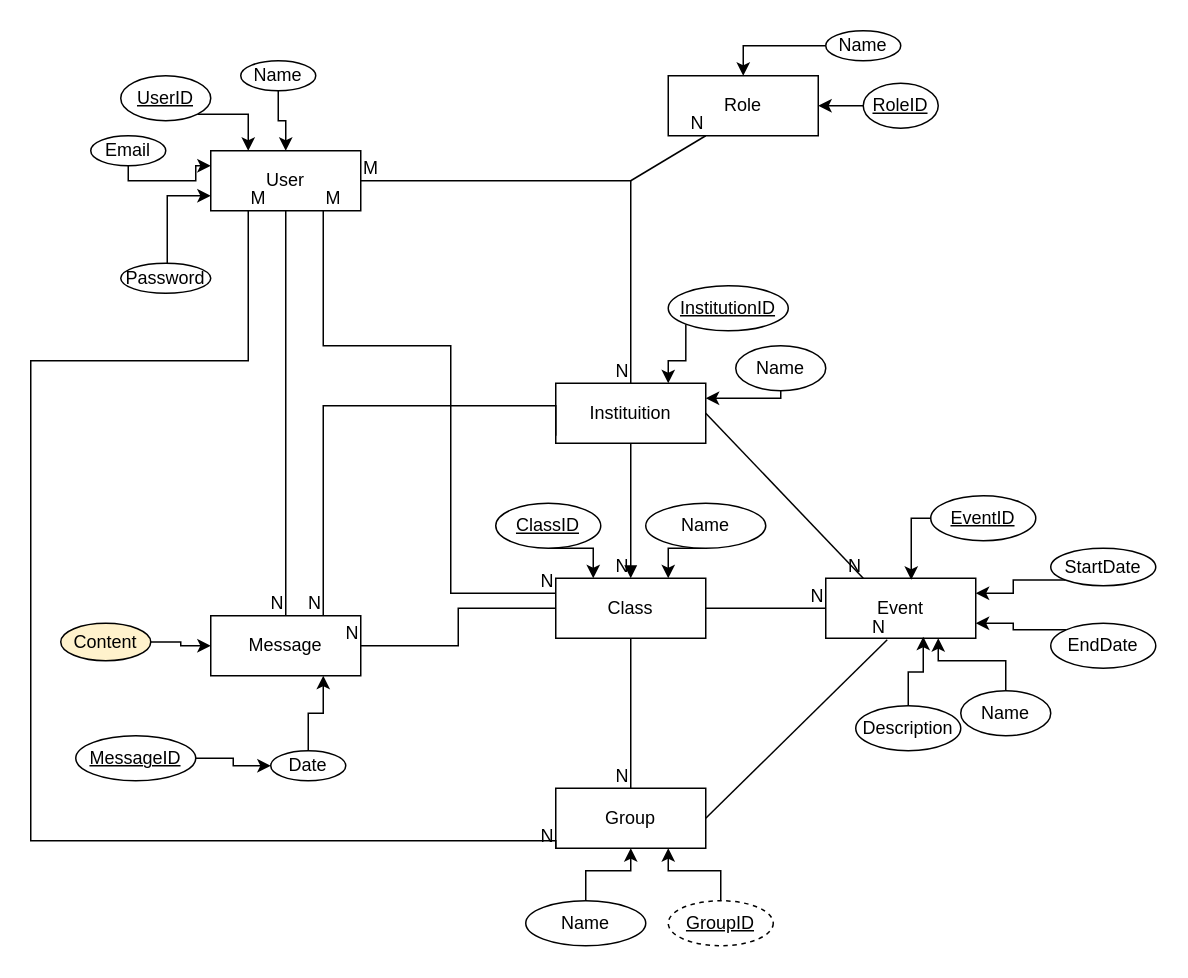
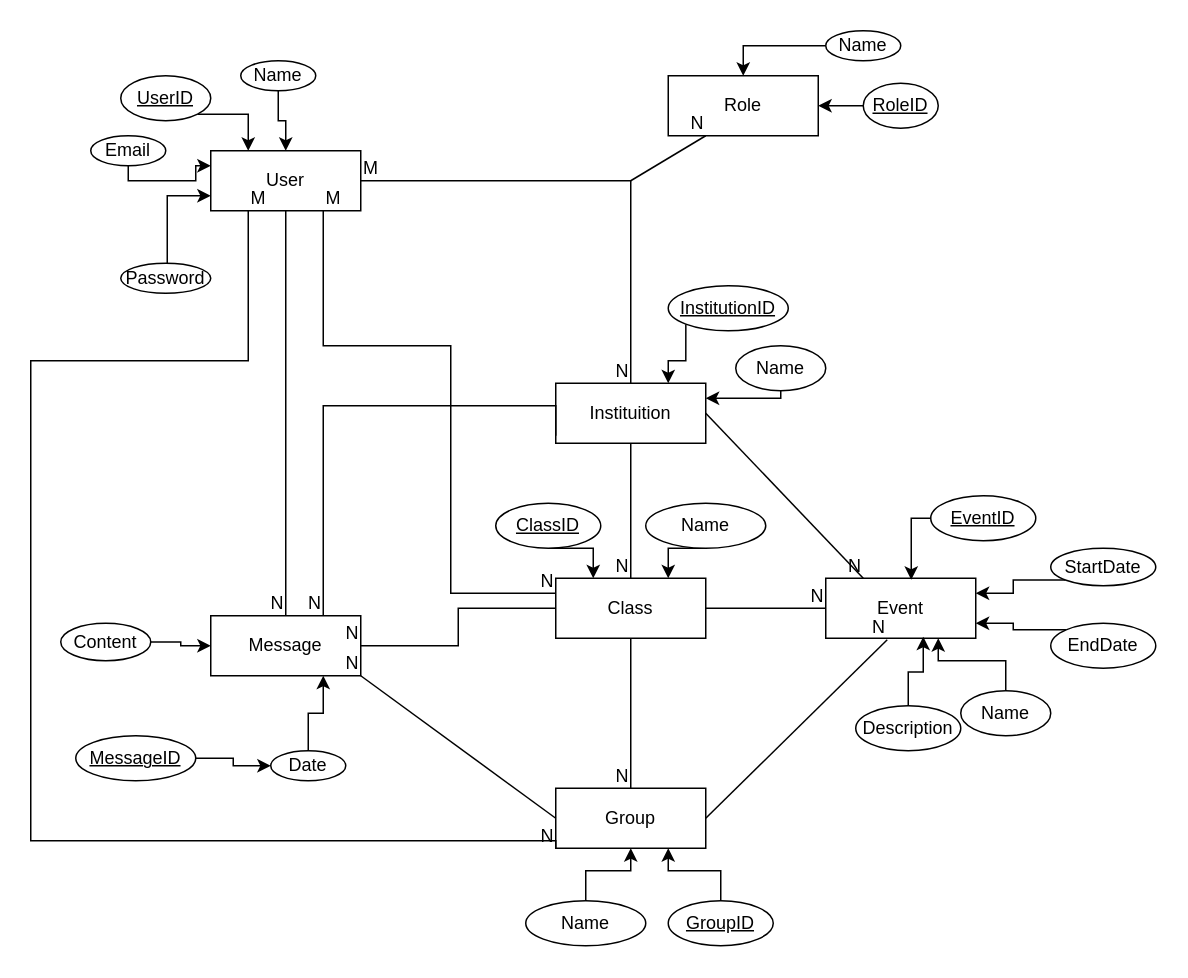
  <mxCell id="0" />
  <mxCell id="1" parent="0" />
  <mxCell id="2" value="User" style="whiteSpace=wrap;html=1;align=center;" vertex="1" parent="1"><mxGeometry x="140" y="100" width="100" height="40" as="geometry" /></mxCell>
  <mxCell id="3" value="Group" style="whiteSpace=wrap;html=1;align=center;" vertex="1" parent="1"><mxGeometry x="370" y="525" width="100" height="40" as="geometry" /></mxCell>
  <mxCell id="4" value="Event" style="whiteSpace=wrap;html=1;align=center;" vertex="1" parent="1"><mxGeometry x="550" y="385" width="100" height="40" as="geometry" /></mxCell>
  <mxCell id="5" value="Instituition" style="whiteSpace=wrap;html=1;align=center;" vertex="1" parent="1"><mxGeometry x="370" y="255" width="100" height="40" as="geometry" /></mxCell>
  <mxCell id="6" style="edgeStyle=orthogonalEdgeStyle;rounded=0;orthogonalLoop=1;jettySize=auto;html=1;exitX=1;exitY=1;exitDx=0;exitDy=0;entryX=0.25;entryY=0;entryDx=0;entryDy=0;" edge="1" parent="1" source="7" target="2"><mxGeometry relative="1" as="geometry"><Array as="points"><mxPoint x="165" y="76" /></Array></mxGeometry></mxCell>
  <mxCell id="7" value="UserID" style="ellipse;whiteSpace=wrap;html=1;align=center;fontStyle=4;" vertex="1" parent="1"><mxGeometry x="80" y="50" width="60" height="30" as="geometry" /></mxCell>
  <mxCell id="8" style="edgeStyle=orthogonalEdgeStyle;rounded=0;orthogonalLoop=1;jettySize=auto;html=1;exitX=0;exitY=1;exitDx=0;exitDy=0;entryX=0.75;entryY=0;entryDx=0;entryDy=0;" edge="1" parent="1" source="9" target="5"><mxGeometry relative="1" as="geometry" /></mxCell>
  <mxCell id="9" value="InstitutionID" style="ellipse;whiteSpace=wrap;html=1;align=center;fontStyle=4;" vertex="1" parent="1"><mxGeometry x="445" y="190" width="80" height="30" as="geometry" /></mxCell>
  <mxCell id="10" style="edgeStyle=orthogonalEdgeStyle;rounded=0;orthogonalLoop=1;jettySize=auto;html=1;exitX=0.5;exitY=1;exitDx=0;exitDy=0;entryX=1;entryY=0.25;entryDx=0;entryDy=0;" edge="1" parent="1" source="11" target="5"><mxGeometry relative="1" as="geometry"><Array as="points"><mxPoint x="520" y="265" /></Array></mxGeometry></mxCell>
  <mxCell id="11" value="Name" style="ellipse;whiteSpace=wrap;html=1;align=center;" vertex="1" parent="1"><mxGeometry x="490" y="230" width="60" height="30" as="geometry" /></mxCell>
  <mxCell id="12" style="edgeStyle=orthogonalEdgeStyle;rounded=0;orthogonalLoop=1;jettySize=auto;html=1;exitX=1;exitY=0;exitDx=0;exitDy=0;entryX=0;entryY=0.75;entryDx=0;entryDy=0;" edge="1" parent="1" source="13" target="2"><mxGeometry relative="1" as="geometry"><Array as="points"><mxPoint x="111" y="130" /></Array></mxGeometry></mxCell>
  <mxCell id="13" value="Password" style="ellipse;whiteSpace=wrap;html=1;align=center;" vertex="1" parent="1"><mxGeometry x="80" y="175" width="60" height="20" as="geometry" /></mxCell>
  <mxCell id="14" style="edgeStyle=orthogonalEdgeStyle;rounded=0;orthogonalLoop=1;jettySize=auto;html=1;exitX=0.5;exitY=1;exitDx=0;exitDy=0;entryX=0;entryY=0.25;entryDx=0;entryDy=0;" edge="1" parent="1" source="15" target="2"><mxGeometry relative="1" as="geometry"><Array as="points"><mxPoint x="85" y="120" /><mxPoint x="130" y="120" /><mxPoint x="130" y="110" /></Array></mxGeometry></mxCell>
  <mxCell id="15" value="Email" style="ellipse;whiteSpace=wrap;html=1;align=center;" vertex="1" parent="1"><mxGeometry x="60" y="90" width="50" height="20" as="geometry" /></mxCell>
  <mxCell id="16" style="edgeStyle=orthogonalEdgeStyle;rounded=0;orthogonalLoop=1;jettySize=auto;html=1;exitX=0.5;exitY=1;exitDx=0;exitDy=0;" edge="1" parent="1" source="17" target="2"><mxGeometry relative="1" as="geometry" /></mxCell>
  <mxCell id="17" value="Name" style="ellipse;whiteSpace=wrap;html=1;align=center;" vertex="1" parent="1"><mxGeometry x="160" y="40" width="50" height="20" as="geometry" /></mxCell>
  <mxCell id="18" value="" style="endArrow=none;html=1;rounded=0;entryX=0.5;entryY=0;entryDx=0;entryDy=0;" edge="1" parent="1" target="5"><mxGeometry relative="1" as="geometry"><mxPoint x="240" y="120" as="sourcePoint" /><mxPoint x="370" y="120" as="targetPoint" /><Array as="points"><mxPoint x="420" y="120" /></Array></mxGeometry></mxCell>
  <mxCell id="19" value="M" style="resizable=0;html=1;whiteSpace=wrap;align=left;verticalAlign=bottom;" connectable="0" vertex="1" parent="18"><mxGeometry x="-1" relative="1" as="geometry" /></mxCell>
  <mxCell id="20" value="N" style="resizable=0;html=1;whiteSpace=wrap;align=right;verticalAlign=bottom;" connectable="0" vertex="1" parent="18"><mxGeometry x="1" relative="1" as="geometry" /></mxCell>
  <mxCell id="21" style="edgeStyle=orthogonalEdgeStyle;rounded=0;orthogonalLoop=1;jettySize=auto;html=1;exitX=0.5;exitY=0;exitDx=0;exitDy=0;entryX=0.5;entryY=1;entryDx=0;entryDy=0;" edge="1" parent="1" source="22" target="3"><mxGeometry relative="1" as="geometry" /></mxCell>
  <mxCell id="22" value="Name" style="ellipse;whiteSpace=wrap;html=1;align=center;" vertex="1" parent="1"><mxGeometry x="350" y="600" width="80" height="30" as="geometry" /></mxCell>
  <mxCell id="23" style="edgeStyle=orthogonalEdgeStyle;rounded=0;orthogonalLoop=1;jettySize=auto;html=1;exitX=0.5;exitY=0;exitDx=0;exitDy=0;entryX=0.75;entryY=1;entryDx=0;entryDy=0;" edge="1" parent="1" source="24" target="3"><mxGeometry relative="1" as="geometry" /></mxCell>
- <mxCell id="24" value="GroupID" style="ellipse;whiteSpace=wrap;html=1;align=center;fontStyle=4;dashed=1;" vertex="1" parent="1"><mxGeometry x="445" y="600" width="70" height="30" as="geometry" /></mxCell>
+ <mxCell id="24" value="GroupID" style="ellipse;whiteSpace=wrap;html=1;align=center;fontStyle=4;" vertex="1" parent="1"><mxGeometry x="445" y="600" width="70" height="30" as="geometry" /></mxCell>
  <mxCell id="25" value="Class" style="whiteSpace=wrap;html=1;align=center;" vertex="1" parent="1"><mxGeometry x="370" y="385" width="100" height="40" as="geometry" /></mxCell>
  <mxCell id="26" value="Message" style="whiteSpace=wrap;html=1;align=center;" vertex="1" parent="1"><mxGeometry x="140" y="410" width="100" height="40" as="geometry" /></mxCell>
  <mxCell id="27" style="edgeStyle=orthogonalEdgeStyle;rounded=0;orthogonalLoop=1;jettySize=auto;html=1;exitX=1;exitY=0.5;exitDx=0;exitDy=0;" edge="1" parent="1" source="28" target="32"><mxGeometry relative="1" as="geometry" /></mxCell>
  <mxCell id="28" value="MessageID" style="ellipse;whiteSpace=wrap;html=1;align=center;fontStyle=4;" vertex="1" parent="1"><mxGeometry x="50" y="490" width="80" height="30" as="geometry" /></mxCell>
  <mxCell id="29" style="edgeStyle=orthogonalEdgeStyle;rounded=0;orthogonalLoop=1;jettySize=auto;html=1;exitX=1;exitY=0.5;exitDx=0;exitDy=0;entryX=0;entryY=0.5;entryDx=0;entryDy=0;" edge="1" parent="1" source="30" target="26"><mxGeometry relative="1" as="geometry" /></mxCell>
- <mxCell id="30" value="Content" style="ellipse;whiteSpace=wrap;html=1;align=center;fillColor=#fff2cc;" vertex="1" parent="1"><mxGeometry x="40" y="415" width="60" height="25" as="geometry" /></mxCell>
+ <mxCell id="30" value="Content" style="ellipse;whiteSpace=wrap;html=1;align=center;" vertex="1" parent="1"><mxGeometry x="40" y="415" width="60" height="25" as="geometry" /></mxCell>
  <mxCell id="31" style="edgeStyle=orthogonalEdgeStyle;rounded=0;orthogonalLoop=1;jettySize=auto;html=1;exitX=0.5;exitY=0;exitDx=0;exitDy=0;entryX=0.75;entryY=1;entryDx=0;entryDy=0;" edge="1" parent="1" source="32" target="26"><mxGeometry relative="1" as="geometry" /></mxCell>
  <mxCell id="32" value="Date" style="ellipse;whiteSpace=wrap;html=1;align=center;" vertex="1" parent="1"><mxGeometry x="180" y="500" width="50" height="20" as="geometry" /></mxCell>
  <mxCell id="33" value="" style="endArrow=none;html=1;rounded=0;exitX=0;exitY=0.5;exitDx=0;exitDy=0;entryX=1;entryY=0.5;entryDx=0;entryDy=0;edgeStyle=orthogonalEdgeStyle;" edge="1" parent="1" source="25" target="26"><mxGeometry relative="1" as="geometry"><mxPoint x="220" y="280" as="sourcePoint" /><mxPoint x="380" y="280" as="targetPoint" /></mxGeometry></mxCell>
  <mxCell id="34" value="N" style="resizable=0;html=1;whiteSpace=wrap;align=right;verticalAlign=bottom;" connectable="0" vertex="1" parent="33"><mxGeometry x="1" relative="1" as="geometry" /></mxCell>
- <mxCell id="37" value="" style="endArrow=block;html=1;rounded=0;entryX=0.5;entryY=0;entryDx=0;entryDy=0;" edge="1" parent="1" source="5" target="25"><mxGeometry relative="1" as="geometry"><mxPoint x="230" y="465" as="sourcePoint" /><mxPoint x="390" y="465" as="targetPoint" /></mxGeometry></mxCell>
+ <mxCell id="35" value="" style="endArrow=none;html=1;rounded=0;entryX=1;entryY=1;entryDx=0;entryDy=0;exitX=0;exitY=0.5;exitDx=0;exitDy=0;" edge="1" parent="1" source="3" target="26"><mxGeometry relative="1" as="geometry"><mxPoint x="240" y="310" as="sourcePoint" /><mxPoint x="400" y="310" as="targetPoint" /></mxGeometry></mxCell>
+ <mxCell id="36" value="N" style="resizable=0;html=1;whiteSpace=wrap;align=right;verticalAlign=bottom;" connectable="0" vertex="1" parent="35"><mxGeometry x="1" relative="1" as="geometry" /></mxCell>
+ <mxCell id="37" value="" style="endArrow=none;html=1;rounded=0;entryX=0.5;entryY=0;entryDx=0;entryDy=0;" edge="1" parent="1" source="5" target="25"><mxGeometry relative="1" as="geometry"><mxPoint x="230" y="465" as="sourcePoint" /><mxPoint x="390" y="465" as="targetPoint" /></mxGeometry></mxCell>
  <mxCell id="38" value="N" style="resizable=0;html=1;whiteSpace=wrap;align=right;verticalAlign=bottom;" connectable="0" vertex="1" parent="37"><mxGeometry x="1" relative="1" as="geometry" /></mxCell>
  <mxCell id="39" value="" style="endArrow=none;html=1;rounded=0;entryX=0.5;entryY=0;entryDx=0;entryDy=0;exitX=0.5;exitY=1;exitDx=0;exitDy=0;" edge="1" parent="1" source="25" target="3"><mxGeometry relative="1" as="geometry"><mxPoint x="230" y="465" as="sourcePoint" /><mxPoint x="390" y="465" as="targetPoint" /></mxGeometry></mxCell>
  <mxCell id="40" value="N" style="resizable=0;html=1;whiteSpace=wrap;align=right;verticalAlign=bottom;" connectable="0" vertex="1" parent="39"><mxGeometry x="1" relative="1" as="geometry" /></mxCell>
  <mxCell id="41" style="edgeStyle=orthogonalEdgeStyle;rounded=0;orthogonalLoop=1;jettySize=auto;html=1;exitX=0.5;exitY=1;exitDx=0;exitDy=0;entryX=0.75;entryY=0;entryDx=0;entryDy=0;" edge="1" parent="1" source="42" target="25"><mxGeometry relative="1" as="geometry" /></mxCell>
  <mxCell id="42" value="Name" style="ellipse;whiteSpace=wrap;html=1;align=center;" vertex="1" parent="1"><mxGeometry x="430" y="335" width="80" height="30" as="geometry" /></mxCell>
  <mxCell id="43" style="edgeStyle=orthogonalEdgeStyle;rounded=0;orthogonalLoop=1;jettySize=auto;html=1;exitX=0.5;exitY=1;exitDx=0;exitDy=0;entryX=0.25;entryY=0;entryDx=0;entryDy=0;" edge="1" parent="1" source="44" target="25"><mxGeometry relative="1" as="geometry" /></mxCell>
  <mxCell id="44" value="ClassID" style="ellipse;whiteSpace=wrap;html=1;align=center;fontStyle=4;" vertex="1" parent="1"><mxGeometry x="330" y="335" width="70" height="30" as="geometry" /></mxCell>
  <mxCell id="45" style="edgeStyle=orthogonalEdgeStyle;rounded=0;orthogonalLoop=1;jettySize=auto;html=1;exitX=0.5;exitY=0;exitDx=0;exitDy=0;entryX=0.75;entryY=1;entryDx=0;entryDy=0;" edge="1" parent="1" source="46" target="4"><mxGeometry relative="1" as="geometry"><Array as="points"><mxPoint x="670" y="440" /><mxPoint x="625" y="440" /></Array></mxGeometry></mxCell>
  <mxCell id="46" value="Name" style="ellipse;whiteSpace=wrap;html=1;align=center;" vertex="1" parent="1"><mxGeometry x="640" y="460" width="60" height="30" as="geometry" /></mxCell>
  <mxCell id="47" style="edgeStyle=orthogonalEdgeStyle;rounded=0;orthogonalLoop=1;jettySize=auto;html=1;exitX=0;exitY=0;exitDx=0;exitDy=0;entryX=1;entryY=0.75;entryDx=0;entryDy=0;" edge="1" parent="1" source="48" target="4"><mxGeometry relative="1" as="geometry" /></mxCell>
  <mxCell id="48" value="EndDate" style="ellipse;whiteSpace=wrap;html=1;align=center;" vertex="1" parent="1"><mxGeometry x="700" y="415" width="70" height="30" as="geometry" /></mxCell>
  <mxCell id="49" style="edgeStyle=orthogonalEdgeStyle;rounded=0;orthogonalLoop=1;jettySize=auto;html=1;exitX=0;exitY=1;exitDx=0;exitDy=0;entryX=1;entryY=0.25;entryDx=0;entryDy=0;" edge="1" parent="1" source="50" target="4"><mxGeometry relative="1" as="geometry" /></mxCell>
  <mxCell id="50" value="StartDate" style="ellipse;whiteSpace=wrap;html=1;align=center;" vertex="1" parent="1"><mxGeometry x="700" y="365" width="70" height="25" as="geometry" /></mxCell>
  <mxCell id="51" value="" style="endArrow=none;html=1;rounded=0;entryX=0.25;entryY=0;entryDx=0;entryDy=0;exitX=1;exitY=0.5;exitDx=0;exitDy=0;" edge="1" parent="1" source="5" target="4"><mxGeometry relative="1" as="geometry"><mxPoint x="480" y="294" as="sourcePoint" /><mxPoint x="640" y="294" as="targetPoint" /></mxGeometry></mxCell>
  <mxCell id="52" value="N" style="resizable=0;html=1;whiteSpace=wrap;align=right;verticalAlign=bottom;" connectable="0" vertex="1" parent="51"><mxGeometry x="1" relative="1" as="geometry" /></mxCell>
  <mxCell id="53" value="" style="endArrow=none;html=1;rounded=0;entryX=0.75;entryY=0;entryDx=0;entryDy=0;edgeStyle=orthogonalEdgeStyle;" edge="1" parent="1" target="26"><mxGeometry relative="1" as="geometry"><mxPoint x="370" y="290" as="sourcePoint" /><mxPoint x="690" y="109" as="targetPoint" /><Array as="points"><mxPoint x="370" y="270" /><mxPoint x="215" y="270" /></Array></mxGeometry></mxCell>
  <mxCell id="54" value="N" style="resizable=0;html=1;whiteSpace=wrap;align=right;verticalAlign=bottom;" connectable="0" vertex="1" parent="53"><mxGeometry x="1" relative="1" as="geometry" /></mxCell>
  <mxCell id="55" value="" style="endArrow=none;html=1;rounded=0;entryX=0.41;entryY=1.025;entryDx=0;entryDy=0;entryPerimeter=0;exitX=1;exitY=0.5;exitDx=0;exitDy=0;" edge="1" parent="1" source="3" target="4"><mxGeometry relative="1" as="geometry"><mxPoint x="590" y="570" as="sourcePoint" /><mxPoint x="710" y="129" as="targetPoint" /></mxGeometry></mxCell>
  <mxCell id="56" value="N" style="resizable=0;html=1;whiteSpace=wrap;align=right;verticalAlign=bottom;" connectable="0" vertex="1" parent="55"><mxGeometry x="1" relative="1" as="geometry" /></mxCell>
  <mxCell id="57" value="" style="endArrow=none;html=1;rounded=0;entryX=0;entryY=0.5;entryDx=0;entryDy=0;exitX=1;exitY=0.5;exitDx=0;exitDy=0;" edge="1" parent="1" source="25" target="4"><mxGeometry relative="1" as="geometry"><mxPoint x="480" y="470" as="sourcePoint" /><mxPoint x="630" y="230" as="targetPoint" /></mxGeometry></mxCell>
  <mxCell id="58" value="N" style="resizable=0;html=1;whiteSpace=wrap;align=right;verticalAlign=bottom;" connectable="0" vertex="1" parent="57"><mxGeometry x="1" relative="1" as="geometry" /></mxCell>
  <mxCell id="59" value="" style="endArrow=none;html=1;rounded=0;exitX=0.25;exitY=1;exitDx=0;exitDy=0;entryX=0;entryY=1;entryDx=0;entryDy=0;edgeStyle=orthogonalEdgeStyle;" edge="1" parent="1" source="2" target="3"><mxGeometry relative="1" as="geometry"><mxPoint x="180" y="244.5" as="sourcePoint" /><mxPoint x="340" y="244.5" as="targetPoint" /><Array as="points"><mxPoint x="165" y="240" /><mxPoint x="20" y="240" /><mxPoint x="20" y="560" /><mxPoint x="370" y="560" /></Array></mxGeometry></mxCell>
  <mxCell id="60" value="M" style="resizable=0;html=1;whiteSpace=wrap;align=left;verticalAlign=bottom;" connectable="0" vertex="1" parent="59"><mxGeometry x="-1" relative="1" as="geometry" /></mxCell>
  <mxCell id="61" value="N" style="resizable=0;html=1;whiteSpace=wrap;align=right;verticalAlign=bottom;" connectable="0" vertex="1" parent="59"><mxGeometry x="1" relative="1" as="geometry" /></mxCell>
  <mxCell id="62" value="" style="endArrow=none;html=1;rounded=0;exitX=0.75;exitY=1;exitDx=0;exitDy=0;entryX=0;entryY=0.25;entryDx=0;entryDy=0;edgeStyle=orthogonalEdgeStyle;" edge="1" parent="1" source="2" target="25"><mxGeometry relative="1" as="geometry"><mxPoint x="100" y="630" as="sourcePoint" /><mxPoint x="260" y="630" as="targetPoint" /><Array as="points"><mxPoint x="215" y="230" /><mxPoint x="300" y="230" /><mxPoint x="300" y="395" /></Array></mxGeometry></mxCell>
  <mxCell id="63" value="M" style="resizable=0;html=1;whiteSpace=wrap;align=left;verticalAlign=bottom;" connectable="0" vertex="1" parent="62"><mxGeometry x="-1" relative="1" as="geometry" /></mxCell>
  <mxCell id="64" value="N" style="resizable=0;html=1;whiteSpace=wrap;align=right;verticalAlign=bottom;" connectable="0" vertex="1" parent="62"><mxGeometry x="1" relative="1" as="geometry" /></mxCell>
  <mxCell id="65" value="EventID" style="ellipse;whiteSpace=wrap;html=1;align=center;fontStyle=4;" vertex="1" parent="1"><mxGeometry x="620" y="330" width="70" height="30" as="geometry" /></mxCell>
  <mxCell id="66" value="Description" style="ellipse;whiteSpace=wrap;html=1;align=center;" vertex="1" parent="1"><mxGeometry x="570" y="470" width="70" height="30" as="geometry" /></mxCell>
  <mxCell id="67" value="Role" style="whiteSpace=wrap;html=1;align=center;" vertex="1" parent="1"><mxGeometry x="445" y="50" width="100" height="40" as="geometry" /></mxCell>
  <mxCell id="68" value="" style="endArrow=none;html=1;rounded=0;entryX=0.25;entryY=1;entryDx=0;entryDy=0;" edge="1" parent="1" target="67"><mxGeometry relative="1" as="geometry"><mxPoint x="420" y="120" as="sourcePoint" /><mxPoint x="400" y="350" as="targetPoint" /></mxGeometry></mxCell>
  <mxCell id="69" value="N" style="resizable=0;html=1;whiteSpace=wrap;align=right;verticalAlign=bottom;" connectable="0" vertex="1" parent="68"><mxGeometry x="1" relative="1" as="geometry" /></mxCell>
  <mxCell id="70" style="edgeStyle=orthogonalEdgeStyle;rounded=0;orthogonalLoop=1;jettySize=auto;html=1;exitX=0;exitY=0.5;exitDx=0;exitDy=0;entryX=1;entryY=0.5;entryDx=0;entryDy=0;" edge="1" parent="1" source="71" target="67"><mxGeometry relative="1" as="geometry" /></mxCell>
  <mxCell id="71" value="RoleID" style="ellipse;whiteSpace=wrap;html=1;align=center;fontStyle=4;" vertex="1" parent="1"><mxGeometry x="575" y="55" width="50" height="30" as="geometry" /></mxCell>
  <mxCell id="72" style="edgeStyle=orthogonalEdgeStyle;rounded=0;orthogonalLoop=1;jettySize=auto;html=1;exitX=0;exitY=0.5;exitDx=0;exitDy=0;entryX=0.5;entryY=0;entryDx=0;entryDy=0;" edge="1" parent="1" source="73" target="67"><mxGeometry relative="1" as="geometry" /></mxCell>
  <mxCell id="73" value="Name" style="ellipse;whiteSpace=wrap;html=1;align=center;" vertex="1" parent="1"><mxGeometry x="550" y="20" width="50" height="20" as="geometry" /></mxCell>
  <mxCell id="74" style="edgeStyle=orthogonalEdgeStyle;rounded=0;orthogonalLoop=1;jettySize=auto;html=1;exitX=0.5;exitY=0;exitDx=0;exitDy=0;entryX=0.65;entryY=0.975;entryDx=0;entryDy=0;entryPerimeter=0;" edge="1" parent="1" source="66" target="4"><mxGeometry relative="1" as="geometry" /></mxCell>
  <mxCell id="75" style="edgeStyle=orthogonalEdgeStyle;rounded=0;orthogonalLoop=1;jettySize=auto;html=1;exitX=0;exitY=0.5;exitDx=0;exitDy=0;entryX=0.57;entryY=0.025;entryDx=0;entryDy=0;entryPerimeter=0;" edge="1" parent="1" source="65" target="4"><mxGeometry relative="1" as="geometry"><Array as="points"><mxPoint x="607" y="345" /></Array></mxGeometry></mxCell>
  <mxCell id="76" value="" style="endArrow=none;html=1;rounded=0;exitX=0.5;exitY=1;exitDx=0;exitDy=0;entryX=0.5;entryY=0;entryDx=0;entryDy=0;" edge="1" parent="1" source="2" target="26"><mxGeometry relative="1" as="geometry"><mxPoint x="250" y="330" as="sourcePoint" /><mxPoint x="410" y="330" as="targetPoint" /></mxGeometry></mxCell>
  <mxCell id="77" value="N" style="resizable=0;html=1;whiteSpace=wrap;align=right;verticalAlign=bottom;" connectable="0" vertex="1" parent="76"><mxGeometry x="1" relative="1" as="geometry" /></mxCell>
